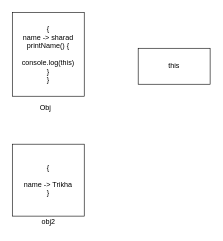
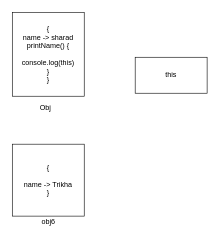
  <mxCell id="0" />
  <mxCell id="1" parent="0" />
  <mxCell id="2" value="{&lt;br&gt;name -&amp;gt; sharad&lt;br&gt;printName() {&lt;br&gt;&lt;br&gt;console.log(this)&lt;br&gt;}&lt;br&gt;}" style="whiteSpace=wrap;html=1;" vertex="1" parent="1"><mxGeometry x="20" y="20" width="120" height="140" as="geometry" /></mxCell>
  <mxCell id="3" value="Obj" style="text;html=1;align=center;verticalAlign=middle;resizable=0;points=[];autosize=1;strokeColor=none;fillColor=none;" vertex="1" parent="1"><mxGeometry x="60" y="170" width="30" height="20" as="geometry" /></mxCell>
  <mxCell id="4" value="{&lt;br&gt;&lt;br&gt;name -&amp;gt; Trikha&lt;br&gt;}" style="whiteSpace=wrap;html=1;" vertex="1" parent="1"><mxGeometry x="20" y="240" width="120" height="120" as="geometry" /></mxCell>
- <mxCell id="5" value="obj2" style="text;html=1;align=center;verticalAlign=middle;resizable=0;points=[];autosize=1;strokeColor=none;fillColor=none;" vertex="1" parent="1"><mxGeometry x="60" y="360" width="40" height="20" as="geometry" /></mxCell>
- <mxCell id="6" value="this" style="whiteSpace=wrap;html=1;" vertex="1" parent="1"><mxGeometry x="230" y="80" width="120" height="60" as="geometry" /></mxCell>
+ <mxCell id="5" value="obj6" style="text;html=1;align=center;verticalAlign=middle;resizable=0;points=[];autosize=1;strokeColor=none;fillColor=none;" vertex="1" parent="1"><mxGeometry x="60" y="360" width="40" height="20" as="geometry" /></mxCell>
+ <mxCell id="6" value="this" style="whiteSpace=wrap;html=1;" vertex="1" parent="1"><mxGeometry x="225" y="95" width="120" height="60" as="geometry" /></mxCell>
